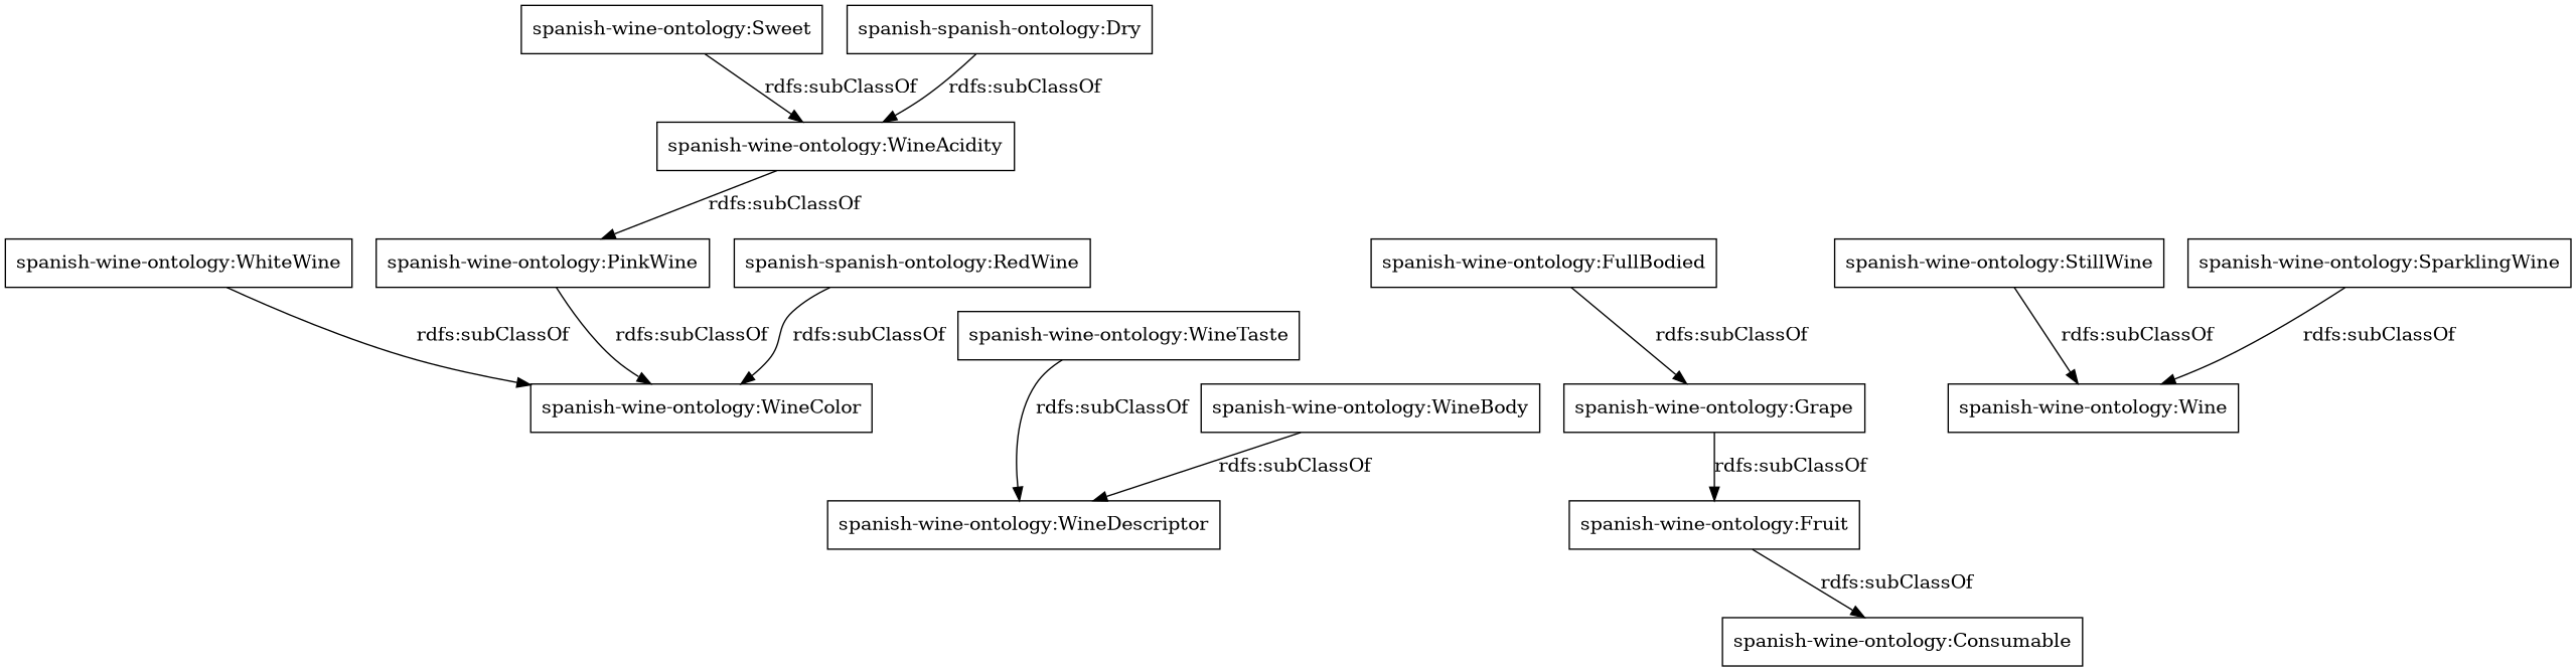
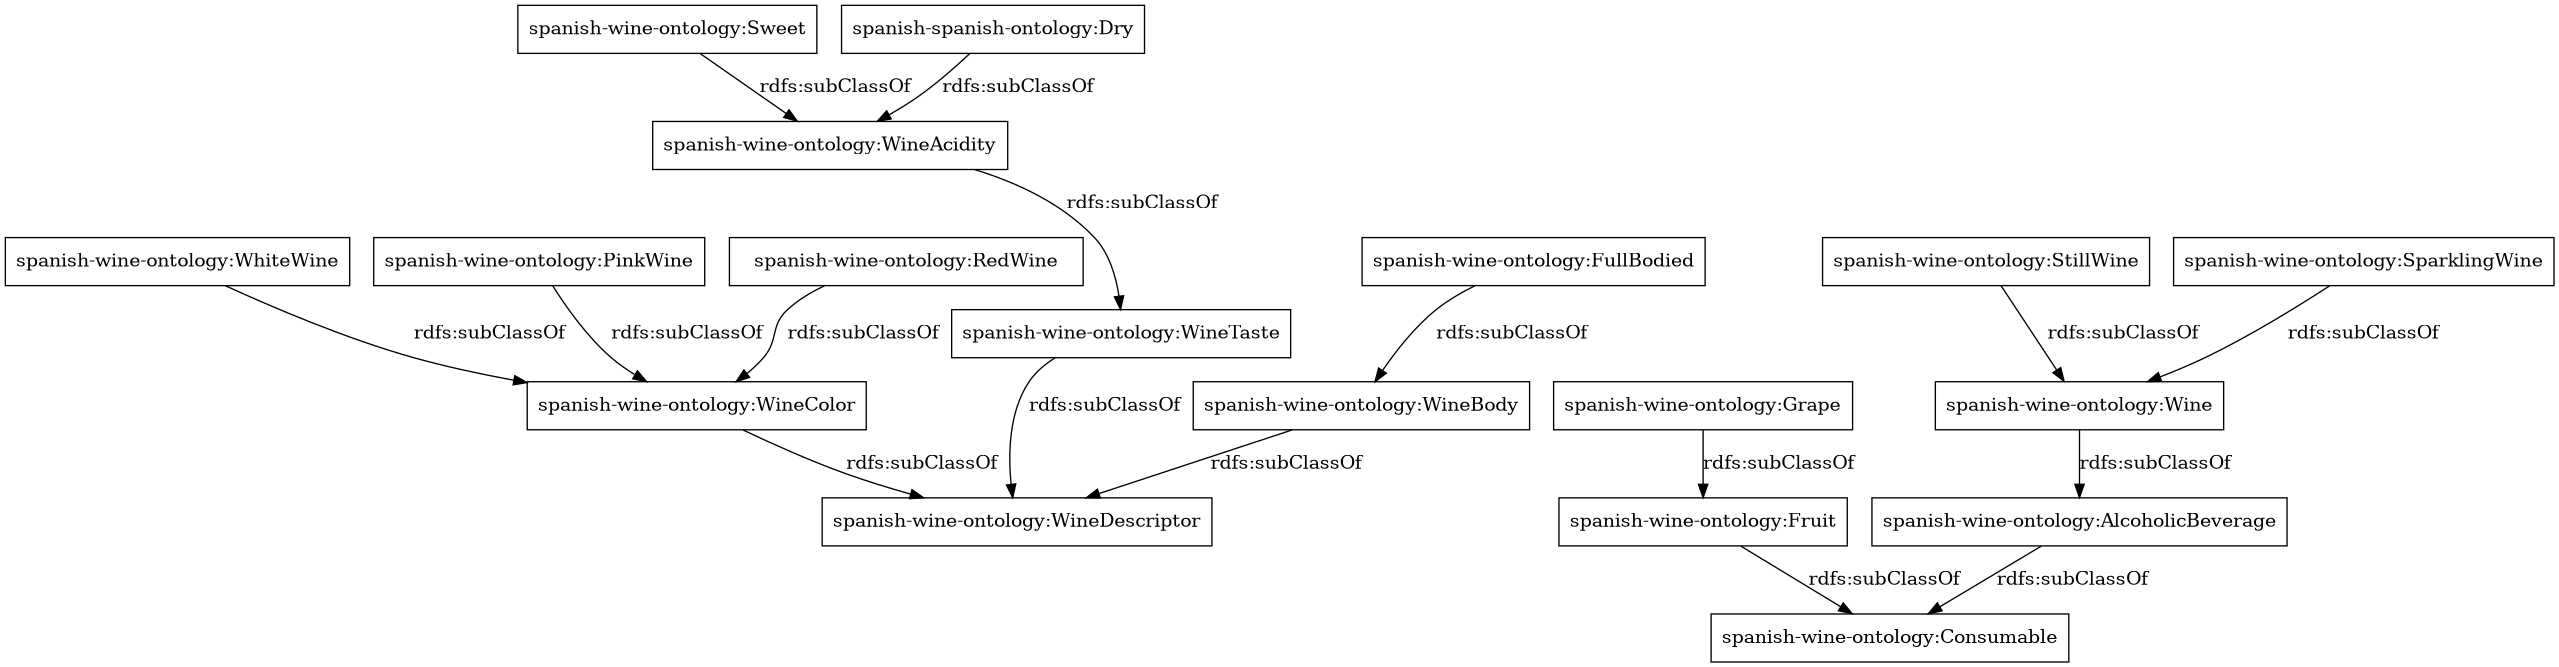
  digraph {
    rankdir=TB
    node [color=black shape=rectangle]
    "spanish-wine-ontology:WineBody"
    "spanish-wine-ontology:WineDescriptor"
+   "spanish-wine-ontology:AlcoholicBeverage"
    "spanish-wine-ontology:Consumable"
    "spanish-wine-ontology:WineAcidity"
    "spanish-wine-ontology:WineTaste"
    "spanish-wine-ontology:Fruit"
    "spanish-wine-ontology:PinkWine"
    "spanish-wine-ontology:WineColor"
    "spanish-wine-ontology:Grape"
    "spanish-wine-ontology:Sweet"
    n12 [label="spanish-spanish-ontology:Dry"]
    "spanish-wine-ontology:FullBodied"
    "spanish-wine-ontology:WhiteWine"
-   "spanish-wine-ontology:RedWine" [label="spanish-spanish-ontology:RedWine"]
+   "spanish-wine-ontology:RedWine"
    "spanish-wine-ontology:StillWine"
    "spanish-wine-ontology:Wine"
    "spanish-wine-ontology:SparklingWine"
    "spanish-wine-ontology:WineBody" -> "spanish-wine-ontology:WineDescriptor" [label="rdfs:subClassOf"]
-   "spanish-wine-ontology:WineAcidity" -> "spanish-wine-ontology:PinkWine" [label="rdfs:subClassOf"]
+   "spanish-wine-ontology:AlcoholicBeverage" -> "spanish-wine-ontology:Consumable" [label="rdfs:subClassOf"]
+   "spanish-wine-ontology:WineAcidity" -> "spanish-wine-ontology:WineTaste" [label="rdfs:subClassOf"]
    "spanish-wine-ontology:WineTaste" -> "spanish-wine-ontology:WineDescriptor" [label="rdfs:subClassOf"]
    "spanish-wine-ontology:Fruit" -> "spanish-wine-ontology:Consumable" [label="rdfs:subClassOf"]
    "spanish-wine-ontology:PinkWine" -> "spanish-wine-ontology:WineColor" [label="rdfs:subClassOf"]
+   "spanish-wine-ontology:WineColor" -> "spanish-wine-ontology:WineDescriptor" [label="rdfs:subClassOf"]
    "spanish-wine-ontology:Grape" -> "spanish-wine-ontology:Fruit" [label="rdfs:subClassOf"]
    "spanish-wine-ontology:Sweet" -> "spanish-wine-ontology:WineAcidity" [label="rdfs:subClassOf"]
    n12 -> "spanish-wine-ontology:WineAcidity" [label="rdfs:subClassOf"]
-   "spanish-wine-ontology:FullBodied" -> "spanish-wine-ontology:Grape" [label="rdfs:subClassOf"]
+   "spanish-wine-ontology:FullBodied" -> "spanish-wine-ontology:WineBody" [label="rdfs:subClassOf"]
    "spanish-wine-ontology:WhiteWine" -> "spanish-wine-ontology:WineColor" [label="rdfs:subClassOf"]
    "spanish-wine-ontology:RedWine" -> "spanish-wine-ontology:WineColor" [label="rdfs:subClassOf"]
    "spanish-wine-ontology:StillWine" -> "spanish-wine-ontology:Wine" [label="rdfs:subClassOf"]
+   "spanish-wine-ontology:Wine" -> "spanish-wine-ontology:AlcoholicBeverage" [label="rdfs:subClassOf"]
    "spanish-wine-ontology:SparklingWine" -> "spanish-wine-ontology:Wine" [label="rdfs:subClassOf"]
  }
